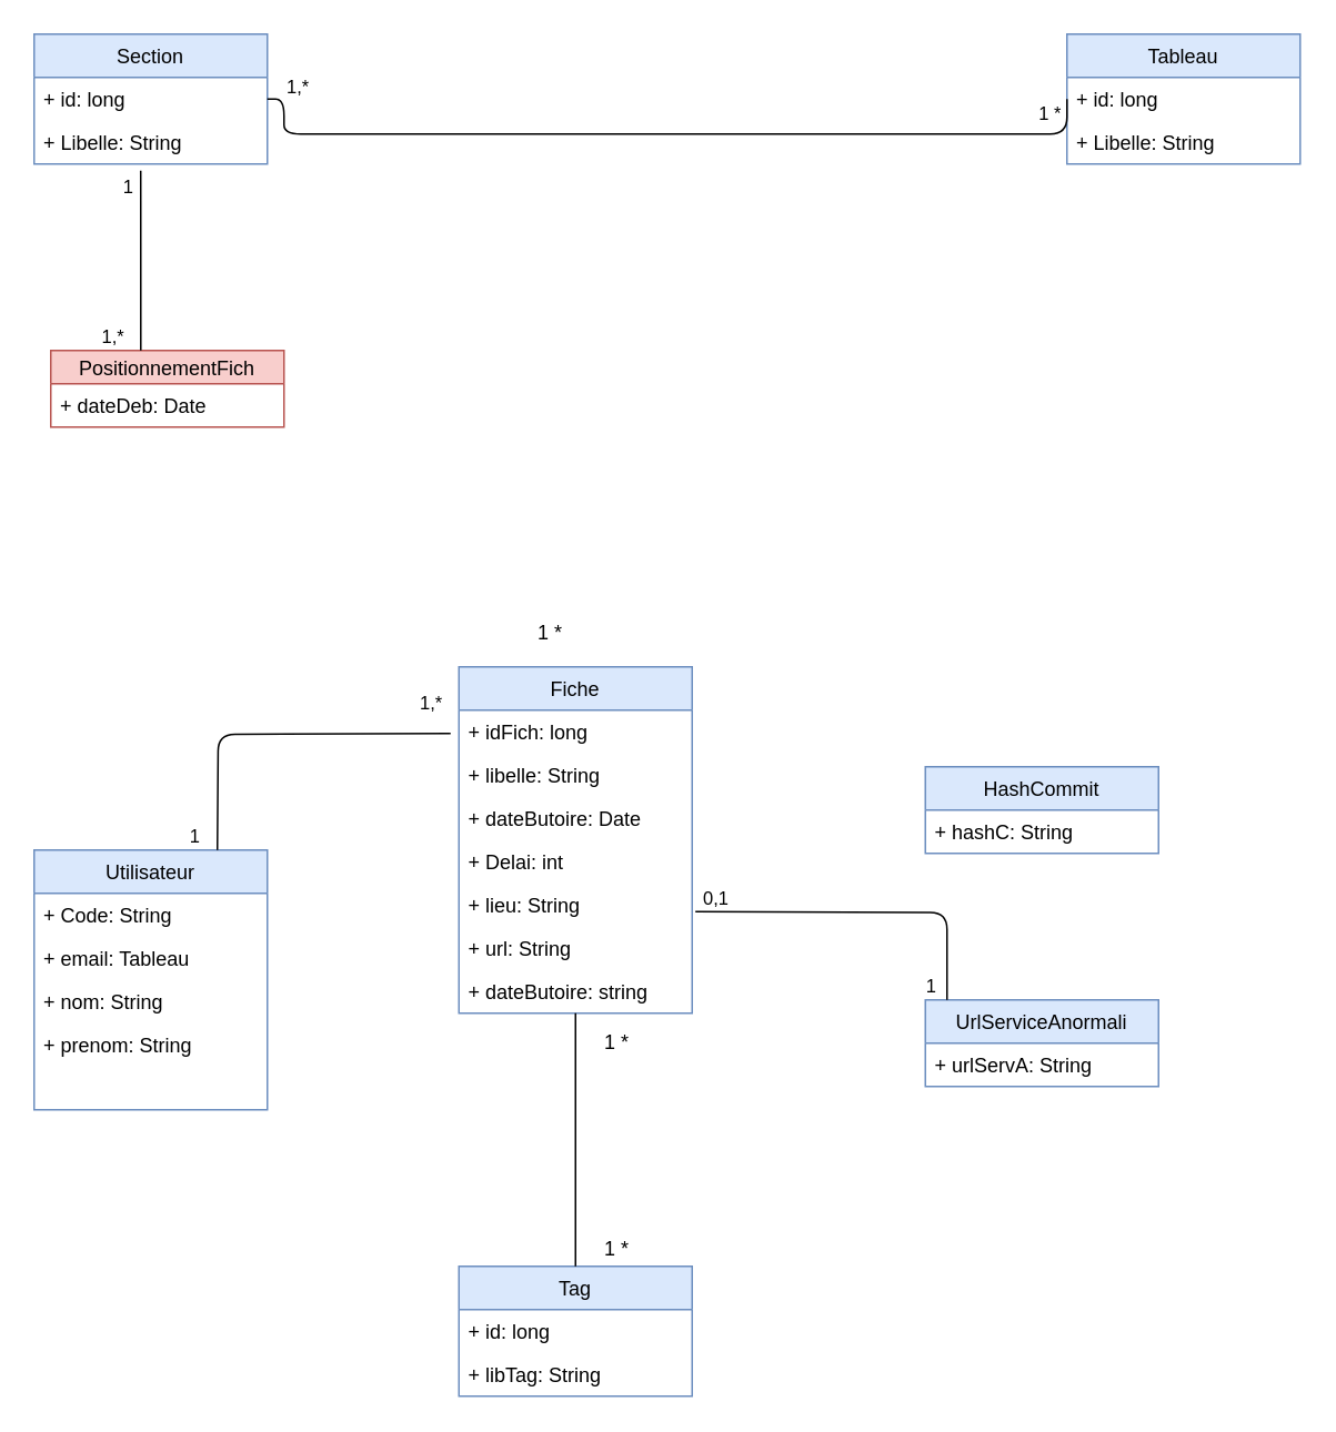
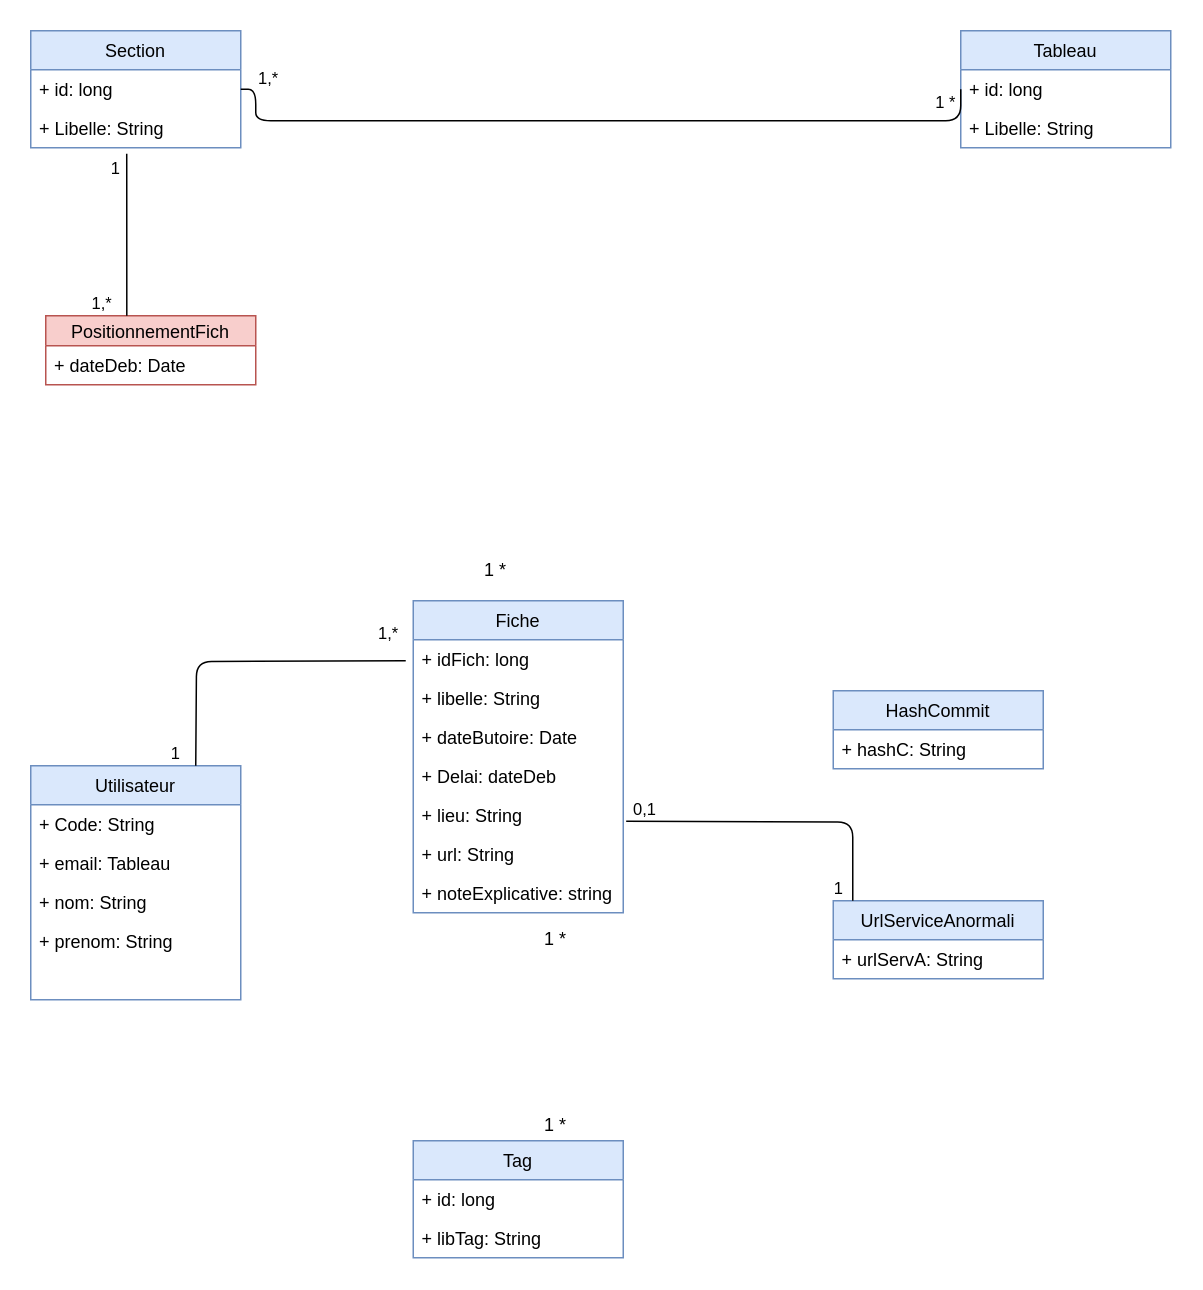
  <mxCell id="0" />
  <mxCell id="1" parent="0" />
  <mxCell id="2" value="Section" style="swimlane;fontStyle=0;childLayout=stackLayout;horizontal=1;startSize=26;fillColor=#dae8fc;horizontalStack=0;resizeParent=1;resizeParentMax=0;resizeLast=0;collapsible=1;marginBottom=0;strokeColor=#6c8ebf;" parent="1" vertex="1"><mxGeometry x="20" y="20" width="140" height="78" as="geometry" /></mxCell>
  <mxCell id="3" value="+ id: long" style="text;strokeColor=none;fillColor=none;align=left;verticalAlign=top;spacingLeft=4;spacingRight=4;overflow=hidden;rotatable=0;points=[[0,0.5],[1,0.5]];portConstraint=eastwest;" parent="2" vertex="1"><mxGeometry y="26" width="140" height="26" as="geometry" /></mxCell>
  <mxCell id="4" value="+ Libelle: String" style="text;strokeColor=none;fillColor=none;align=left;verticalAlign=top;spacingLeft=4;spacingRight=4;overflow=hidden;rotatable=0;points=[[0,0.5],[1,0.5]];portConstraint=eastwest;" parent="2" vertex="1"><mxGeometry y="52" width="140" height="26" as="geometry" /></mxCell>
  <mxCell id="5" value="Fiche" style="swimlane;fontStyle=0;childLayout=stackLayout;horizontal=1;startSize=26;fillColor=#dae8fc;horizontalStack=0;resizeParent=1;resizeParentMax=0;resizeLast=0;collapsible=1;marginBottom=0;strokeColor=#6c8ebf;" parent="1" vertex="1"><mxGeometry x="275" y="400" width="140" height="208" as="geometry" /></mxCell>
  <mxCell id="6" value="+ idFich: long" style="text;strokeColor=none;fillColor=none;align=left;verticalAlign=top;spacingLeft=4;spacingRight=4;overflow=hidden;rotatable=0;points=[[0,0.5],[1,0.5]];portConstraint=eastwest;" parent="5" vertex="1"><mxGeometry y="26" width="140" height="26" as="geometry" /></mxCell>
  <mxCell id="7" value="+ libelle: String" style="text;strokeColor=none;fillColor=none;align=left;verticalAlign=top;spacingLeft=4;spacingRight=4;overflow=hidden;rotatable=0;points=[[0,0.5],[1,0.5]];portConstraint=eastwest;" parent="5" vertex="1"><mxGeometry y="52" width="140" height="26" as="geometry" /></mxCell>
  <mxCell id="8" value="+ dateButoire: Date" style="text;strokeColor=none;fillColor=none;align=left;verticalAlign=top;spacingLeft=4;spacingRight=4;overflow=hidden;rotatable=0;points=[[0,0.5],[1,0.5]];portConstraint=eastwest;" parent="5" vertex="1"><mxGeometry y="78" width="140" height="26" as="geometry" /></mxCell>
- <mxCell id="9" value="+ Delai: int" style="text;strokeColor=none;fillColor=none;align=left;verticalAlign=top;spacingLeft=4;spacingRight=4;overflow=hidden;rotatable=0;points=[[0,0.5],[1,0.5]];portConstraint=eastwest;" parent="5" vertex="1"><mxGeometry y="104" width="140" height="26" as="geometry" /></mxCell>
+ <mxCell id="9" value="+ Delai: dateDeb" style="text;strokeColor=none;fillColor=none;align=left;verticalAlign=top;spacingLeft=4;spacingRight=4;overflow=hidden;rotatable=0;points=[[0,0.5],[1,0.5]];portConstraint=eastwest;" parent="5" vertex="1"><mxGeometry y="104" width="140" height="26" as="geometry" /></mxCell>
  <mxCell id="10" value="+ lieu: String" style="text;strokeColor=none;fillColor=none;align=left;verticalAlign=top;spacingLeft=4;spacingRight=4;overflow=hidden;rotatable=0;points=[[0,0.5],[1,0.5]];portConstraint=eastwest;" parent="5" vertex="1"><mxGeometry y="130" width="140" height="26" as="geometry" /></mxCell>
  <mxCell id="11" value="+ url: String" style="text;strokeColor=none;fillColor=none;align=left;verticalAlign=top;spacingLeft=4;spacingRight=4;overflow=hidden;rotatable=0;points=[[0,0.5],[1,0.5]];portConstraint=eastwest;" parent="5" vertex="1"><mxGeometry y="156" width="140" height="26" as="geometry" /></mxCell>
- <mxCell id="12" value="+ dateButoire: string" style="text;strokeColor=none;fillColor=none;align=left;verticalAlign=top;spacingLeft=4;spacingRight=4;overflow=hidden;rotatable=0;points=[[0,0.5],[1,0.5]];portConstraint=eastwest;" parent="5" vertex="1"><mxGeometry y="182" width="140" height="26" as="geometry" /></mxCell>
+ <mxCell id="12" value="+ noteExplicative: string" style="text;strokeColor=none;fillColor=none;align=left;verticalAlign=top;spacingLeft=4;spacingRight=4;overflow=hidden;rotatable=0;points=[[0,0.5],[1,0.5]];portConstraint=eastwest;" parent="5" vertex="1"><mxGeometry y="182" width="140" height="26" as="geometry" /></mxCell>
  <mxCell id="13" value="Tableau" style="swimlane;fontStyle=0;childLayout=stackLayout;horizontal=1;startSize=26;fillColor=#dae8fc;horizontalStack=0;resizeParent=1;resizeParentMax=0;resizeLast=0;collapsible=1;marginBottom=0;strokeColor=#6c8ebf;" parent="1" vertex="1"><mxGeometry x="640" y="20" width="140" height="78" as="geometry" /></mxCell>
  <mxCell id="14" value="+ id: long" style="text;strokeColor=none;fillColor=none;align=left;verticalAlign=top;spacingLeft=4;spacingRight=4;overflow=hidden;rotatable=0;points=[[0,0.5],[1,0.5]];portConstraint=eastwest;" parent="13" vertex="1"><mxGeometry y="26" width="140" height="26" as="geometry" /></mxCell>
  <mxCell id="15" value="+ Libelle: String" style="text;strokeColor=none;fillColor=none;align=left;verticalAlign=top;spacingLeft=4;spacingRight=4;overflow=hidden;rotatable=0;points=[[0,0.5],[1,0.5]];portConstraint=eastwest;" parent="13" vertex="1"><mxGeometry y="52" width="140" height="26" as="geometry" /></mxCell>
  <mxCell id="16" value="Utilisateur" style="swimlane;fontStyle=0;childLayout=stackLayout;horizontal=1;startSize=26;fillColor=#dae8fc;horizontalStack=0;resizeParent=1;resizeParentMax=0;resizeLast=0;collapsible=1;marginBottom=0;strokeColor=#6c8ebf;" parent="1" vertex="1"><mxGeometry x="20" y="510" width="140" height="156" as="geometry" /></mxCell>
  <mxCell id="17" value="+ Code: String" style="text;strokeColor=none;fillColor=none;align=left;verticalAlign=top;spacingLeft=4;spacingRight=4;overflow=hidden;rotatable=0;points=[[0,0.5],[1,0.5]];portConstraint=eastwest;" vertex="1" parent="16"><mxGeometry y="26" width="140" height="26" as="geometry" /></mxCell>
  <mxCell id="18" value="+ email: Tableau" style="text;strokeColor=none;fillColor=none;align=left;verticalAlign=top;spacingLeft=4;spacingRight=4;overflow=hidden;rotatable=0;points=[[0,0.5],[1,0.5]];portConstraint=eastwest;" parent="16" vertex="1"><mxGeometry y="52" width="140" height="26" as="geometry" /></mxCell>
  <mxCell id="19" value="+ nom: String" style="text;strokeColor=none;fillColor=none;align=left;verticalAlign=top;spacingLeft=4;spacingRight=4;overflow=hidden;rotatable=0;points=[[0,0.5],[1,0.5]];portConstraint=eastwest;" parent="16" vertex="1"><mxGeometry y="78" width="140" height="26" as="geometry" /></mxCell>
  <mxCell id="20" value="+ prenom: String" style="text;strokeColor=none;fillColor=none;align=left;verticalAlign=top;spacingLeft=4;spacingRight=4;overflow=hidden;rotatable=0;points=[[0,0.5],[1,0.5]];portConstraint=eastwest;" parent="16" vertex="1"><mxGeometry y="104" width="140" height="52" as="geometry" /></mxCell>
  <mxCell id="21" value="Tag" style="swimlane;fontStyle=0;childLayout=stackLayout;horizontal=1;startSize=26;fillColor=#dae8fc;horizontalStack=0;resizeParent=1;resizeParentMax=0;resizeLast=0;collapsible=1;marginBottom=0;strokeColor=#6c8ebf;" parent="1" vertex="1"><mxGeometry x="275" y="760" width="140" height="78" as="geometry" /></mxCell>
  <mxCell id="22" value="+ id: long" style="text;strokeColor=none;fillColor=none;align=left;verticalAlign=top;spacingLeft=4;spacingRight=4;overflow=hidden;rotatable=0;points=[[0,0.5],[1,0.5]];portConstraint=eastwest;" parent="21" vertex="1"><mxGeometry y="26" width="140" height="26" as="geometry" /></mxCell>
  <mxCell id="23" value="+ libTag: String" style="text;strokeColor=none;fillColor=none;align=left;verticalAlign=top;spacingLeft=4;spacingRight=4;overflow=hidden;rotatable=0;points=[[0,0.5],[1,0.5]];portConstraint=eastwest;" parent="21" vertex="1"><mxGeometry y="52" width="140" height="26" as="geometry" /></mxCell>
  <mxCell id="24" value="HashCommit" style="swimlane;fontStyle=0;childLayout=stackLayout;horizontal=1;startSize=26;fillColor=#dae8fc;horizontalStack=0;resizeParent=1;resizeParentMax=0;resizeLast=0;collapsible=1;marginBottom=0;strokeColor=#6c8ebf;" parent="1" vertex="1"><mxGeometry x="555" y="460" width="140" height="52" as="geometry" /></mxCell>
  <mxCell id="25" value="+ hashC: String" style="text;strokeColor=none;fillColor=none;align=left;verticalAlign=top;spacingLeft=4;spacingRight=4;overflow=hidden;rotatable=0;points=[[0,0.5],[1,0.5]];portConstraint=eastwest;" parent="24" vertex="1"><mxGeometry y="26" width="140" height="26" as="geometry" /></mxCell>
  <mxCell id="26" value="UrlServiceAnormali" style="swimlane;fontStyle=0;childLayout=stackLayout;horizontal=1;startSize=26;fillColor=#dae8fc;horizontalStack=0;resizeParent=1;resizeParentMax=0;resizeLast=0;collapsible=1;marginBottom=0;strokeColor=#6c8ebf;" parent="1" vertex="1"><mxGeometry x="555" y="600" width="140" height="52" as="geometry" /></mxCell>
  <mxCell id="27" value="+ urlServA: String" style="text;strokeColor=none;fillColor=none;align=left;verticalAlign=top;spacingLeft=4;spacingRight=4;overflow=hidden;rotatable=0;points=[[0,0.5],[1,0.5]];portConstraint=eastwest;" parent="26" vertex="1"><mxGeometry y="26" width="140" height="26" as="geometry" /></mxCell>
  <mxCell id="28" value="PositionnementFich" style="swimlane;fontStyle=0;childLayout=stackLayout;horizontal=1;startSize=20;fillColor=#f8cecc;horizontalStack=0;resizeParent=1;resizeParentMax=0;resizeLast=0;collapsible=1;marginBottom=0;strokeColor=#b85450;" parent="1" vertex="1"><mxGeometry x="30" y="210" width="140" height="46" as="geometry" /></mxCell>
  <mxCell id="29" value="+ dateDeb: Date" style="text;strokeColor=none;fillColor=none;align=left;verticalAlign=top;spacingLeft=4;spacingRight=4;overflow=hidden;rotatable=0;points=[[0,0.5],[1,0.5]];portConstraint=eastwest;" parent="28" vertex="1"><mxGeometry y="20" width="140" height="26" as="geometry" /></mxCell>
  <mxCell id="30" value="" style="endArrow=none;html=1;edgeStyle=orthogonalEdgeStyle;entryX=0.457;entryY=1.154;entryDx=0;entryDy=0;entryPerimeter=0;exitX=0.386;exitY=0;exitDx=0;exitDy=0;exitPerimeter=0;" parent="1" target="4" edge="1" source="28"><mxGeometry relative="1" as="geometry"><mxPoint x="80" y="200" as="sourcePoint" /><mxPoint x="510" y="340" as="targetPoint" /><Array as="points"><mxPoint x="84" y="110" /><mxPoint x="84" y="110" /></Array></mxGeometry></mxCell>
  <mxCell id="31" value="1,*" style="edgeLabel;resizable=0;html=1;align=left;verticalAlign=bottom;" parent="30" connectable="0" vertex="1"><mxGeometry x="-1" relative="1" as="geometry"><mxPoint x="-25" as="offset" /></mxGeometry></mxCell>
  <mxCell id="32" value="1" style="edgeLabel;resizable=0;html=1;align=right;verticalAlign=bottom;" parent="30" connectable="0" vertex="1"><mxGeometry x="1" relative="1" as="geometry"><mxPoint x="-3.98" y="18" as="offset" /></mxGeometry></mxCell>
  <mxCell id="33" value="" style="endArrow=none;html=1;edgeStyle=orthogonalEdgeStyle;exitX=1;exitY=0.5;exitDx=0;exitDy=0;entryX=0;entryY=0.5;entryDx=0;entryDy=0;" parent="1" source="3" target="14" edge="1"><mxGeometry relative="1" as="geometry"><mxPoint x="414.06" y="135" as="sourcePoint" /><mxPoint x="555" y="203" as="targetPoint" /><Array as="points"><mxPoint x="170" y="59" /><mxPoint x="170" y="80" /><mxPoint x="640" y="80" /></Array></mxGeometry></mxCell>
  <mxCell id="34" value="1,*" style="edgeLabel;resizable=0;html=1;align=left;verticalAlign=bottom;" parent="33" connectable="0" vertex="1"><mxGeometry x="-1" relative="1" as="geometry"><mxPoint x="9.94" y="1" as="offset" /></mxGeometry></mxCell>
  <mxCell id="35" value="1 *" style="edgeLabel;resizable=0;html=1;align=right;verticalAlign=bottom;" parent="33" connectable="0" vertex="1"><mxGeometry x="1" relative="1" as="geometry"><mxPoint x="-2.6" y="16.5" as="offset" /></mxGeometry></mxCell>
  <mxCell id="36" value="" style="endArrow=none;html=1;edgeStyle=orthogonalEdgeStyle;" parent="1" edge="1"><mxGeometry relative="1" as="geometry"><mxPoint x="270" y="440" as="sourcePoint" /><mxPoint x="130" y="510" as="targetPoint" /></mxGeometry></mxCell>
  <mxCell id="37" value="1,*" style="edgeLabel;resizable=0;html=1;align=left;verticalAlign=bottom;" parent="36" connectable="0" vertex="1"><mxGeometry x="-1" relative="1" as="geometry"><mxPoint x="-20" y="-10" as="offset" /></mxGeometry></mxCell>
  <mxCell id="38" value="1" style="edgeLabel;resizable=0;html=1;align=right;verticalAlign=bottom;" parent="36" connectable="0" vertex="1"><mxGeometry x="1" relative="1" as="geometry"><mxPoint x="-10" as="offset" /></mxGeometry></mxCell>
  <mxCell id="39" value="" style="endArrow=none;html=1;edgeStyle=orthogonalEdgeStyle;exitX=1.014;exitY=0.058;exitDx=0;exitDy=0;exitPerimeter=0;entryX=0.093;entryY=0;entryDx=0;entryDy=0;entryPerimeter=0;" parent="1" target="26" edge="1"><mxGeometry relative="1" as="geometry"><mxPoint x="416.96" y="547.064" as="sourcePoint" /><mxPoint x="555" y="608" as="targetPoint" /></mxGeometry></mxCell>
  <mxCell id="40" value="0,1" style="edgeLabel;resizable=0;html=1;align=left;verticalAlign=bottom;" parent="39" connectable="0" vertex="1"><mxGeometry x="-1" relative="1" as="geometry"><mxPoint x="3.04" as="offset" /></mxGeometry></mxCell>
  <mxCell id="41" value="1" style="edgeLabel;resizable=0;html=1;align=right;verticalAlign=bottom;" parent="39" connectable="0" vertex="1"><mxGeometry x="1" relative="1" as="geometry"><mxPoint x="-6" as="offset" /></mxGeometry></mxCell>
  <mxCell id="42" value="1 *" style="text;html=1;strokeColor=none;fillColor=none;align=center;verticalAlign=middle;whiteSpace=wrap;rounded=0;" vertex="1" parent="1"><mxGeometry x="310" y="370" width="40" height="20" as="geometry" /></mxCell>
- <mxCell id="43" value="" style="endArrow=none;html=1;exitX=0.5;exitY=0;exitDx=0;exitDy=0;entryX=0.5;entryY=1;entryDx=0;entryDy=0;" edge="1" parent="1" source="21" target="5"><mxGeometry width="50" height="50" relative="1" as="geometry"><mxPoint x="390" y="680" as="sourcePoint" /><mxPoint x="440" y="630" as="targetPoint" /></mxGeometry></mxCell>
  <mxCell id="44" value="1 *" style="text;html=1;strokeColor=none;fillColor=none;align=center;verticalAlign=middle;whiteSpace=wrap;rounded=0;" vertex="1" parent="1"><mxGeometry x="350" y="616" width="40" height="20" as="geometry" /></mxCell>
  <mxCell id="45" value="1 *" style="text;html=1;strokeColor=none;fillColor=none;align=center;verticalAlign=middle;whiteSpace=wrap;rounded=0;" vertex="1" parent="1"><mxGeometry x="350" y="740" width="40" height="20" as="geometry" /></mxCell>
